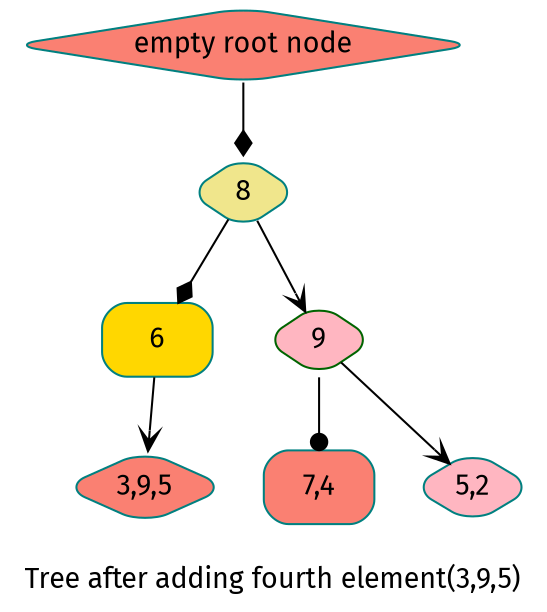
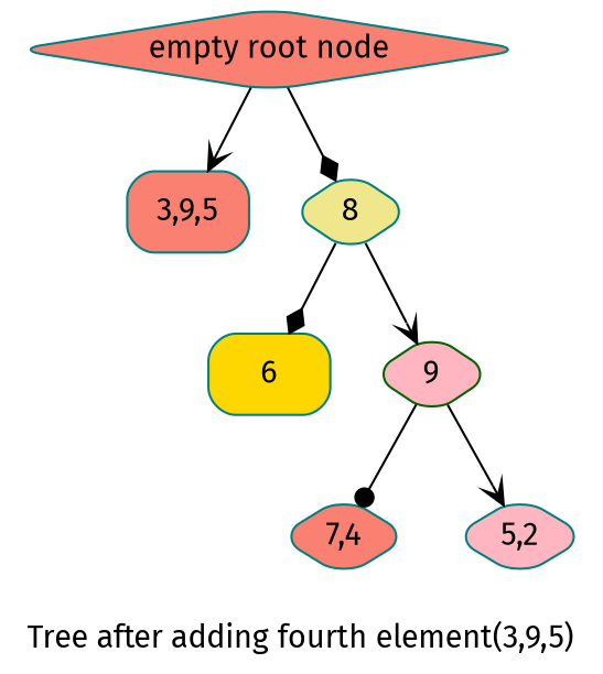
  digraph {
    fontname="Fira Sans"
    label="\nTree after adding fourth element(3,9,5)"
    node [color=teal fillcolor=salmon fontname="Fira Sans" shape=diamond style="rounded,filled"]
    edge [arrowhead=vee fontname="Fira Sans"]
    n1 [label="empty root node"]
-   n2 [label="3,9,5"]
+   n2 [label="3,9,5" shape=box]
    8 [fillcolor=khaki]
    6 [fillcolor=gold shape=box]
    9 [color=darkgreen fillcolor=lightpink]
-   n6 [label="7,4" shape=box]
+   n6 [label="7,4"]
    n7 [fillcolor=lightpink label="5,2"]
-   6 -> n2
+   n1 -> n2
    n1 -> 8 [arrowhead=diamond]
    8 -> 6 [arrowhead=diamond]
    8 -> 9
    9 -> n6 [arrowhead=dot]
    9 -> n7
  }
